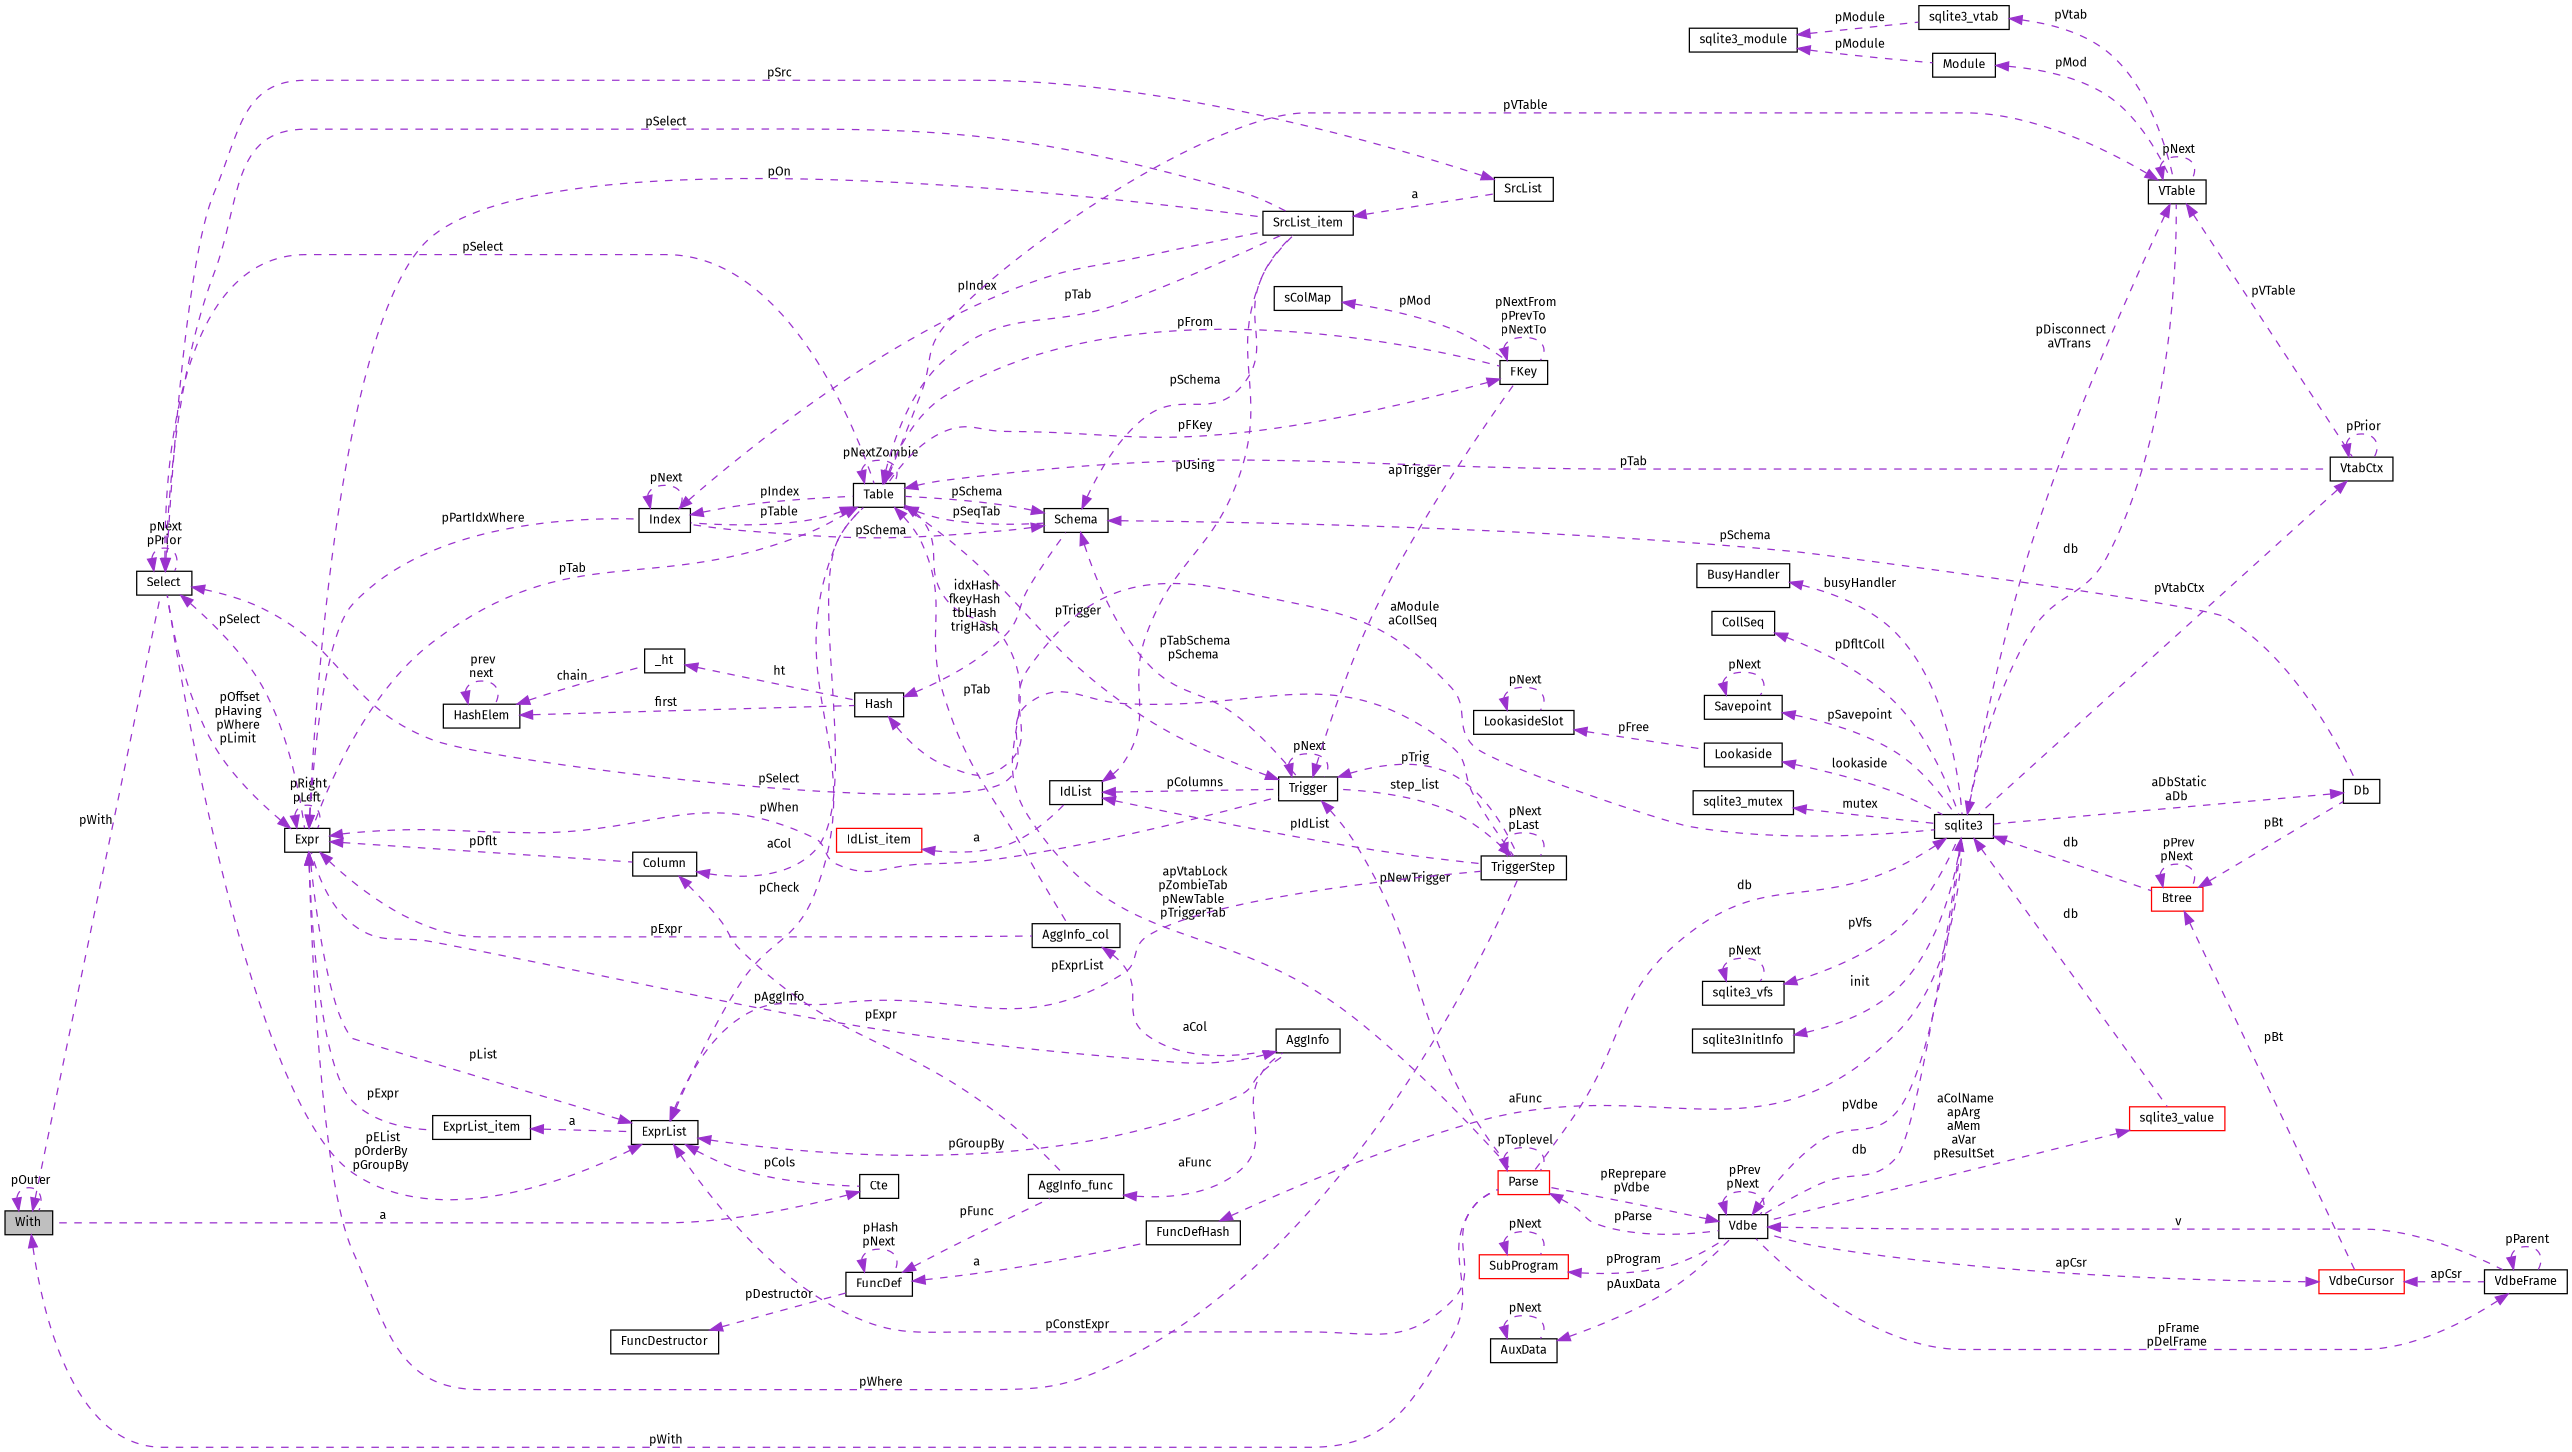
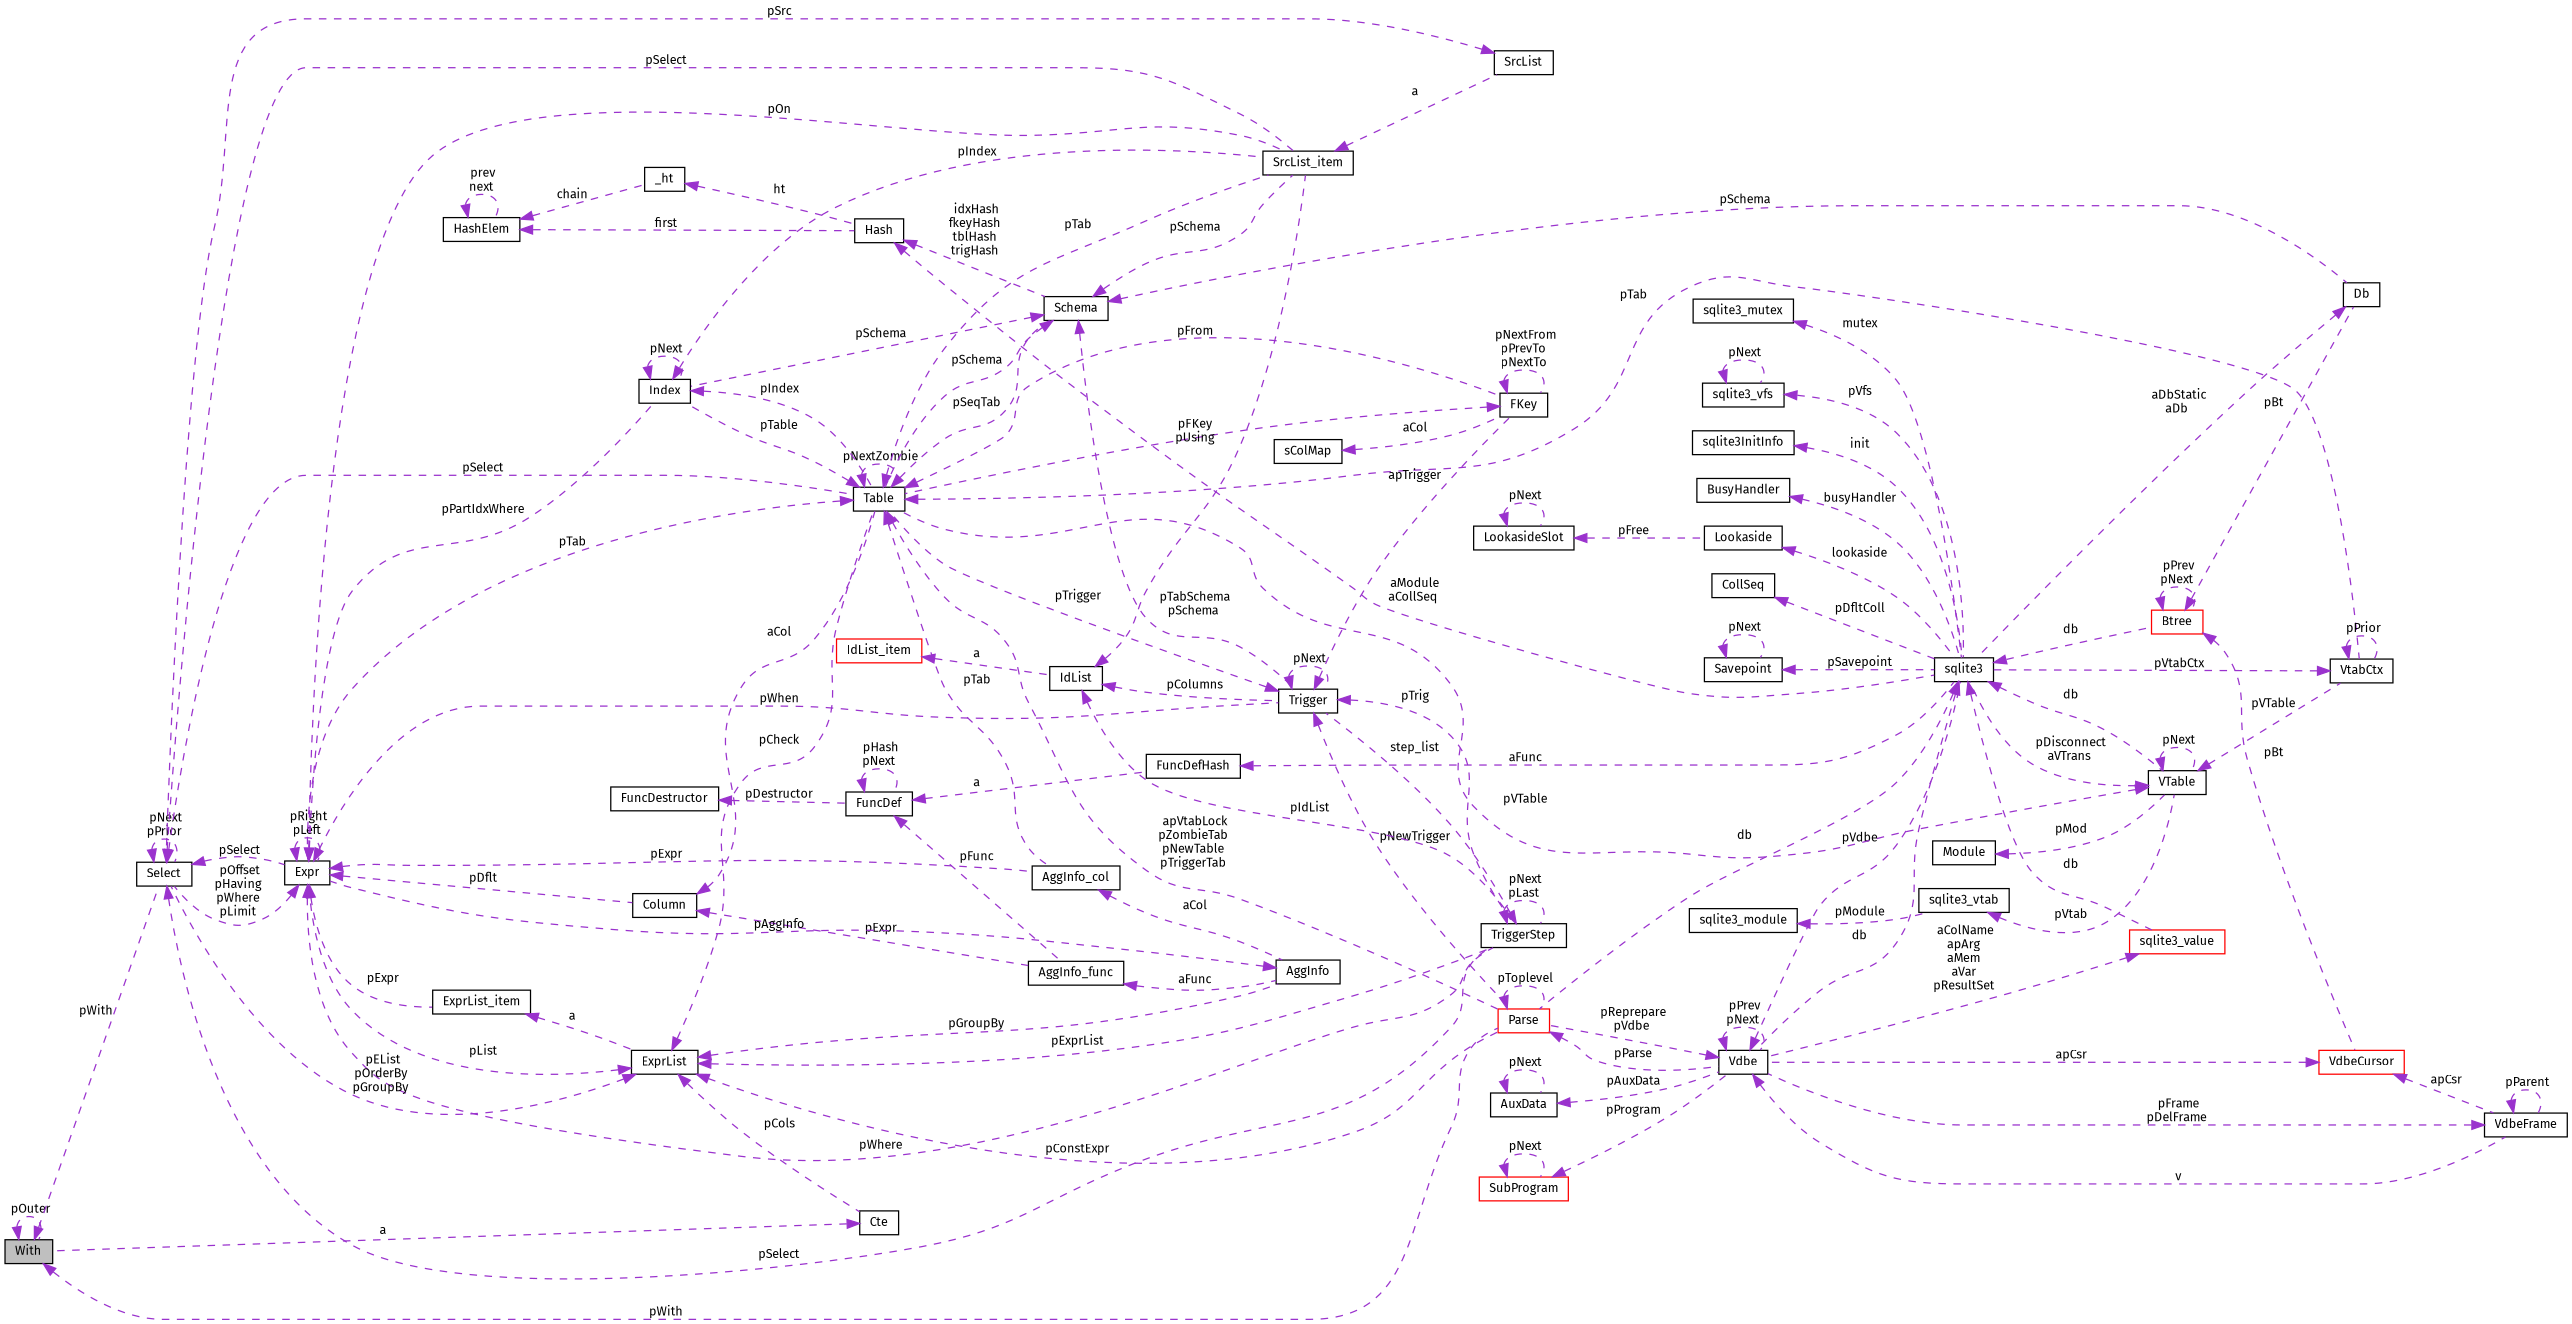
  digraph {
    fontname="Fira Sans"
    rankdir=LR
    node [color=black fillcolor=white fontname="Fira Sans" fontsize=10 shape=record style=filled]
    edge [color=darkorchid3 dir=back fontname="Fira Sans" fontsize=10 labelfontname=Helvetica labelfontsize=10 style=dashed]
    n1 [fillcolor=grey75 fontcolor=black height=0.2 label=With width=0.4]
    n2 [height=0.2 label=Select width=0.4]
    n3 [color=red height=0.2 label=Parse width=0.4]
    n4 [height=0.2 label=Expr width=0.4]
    n5 [height=0.2 label=Table width=0.4]
    n6 [height=0.2 label=TriggerStep width=0.4]
    n7 [height=0.2 label=SrcList_item width=0.4]
    n8 [height=0.2 label=Vdbe width=0.4]
    n9 [height=0.2 label=Cte width=0.4]
    n10 [height=0.2 label=AggInfo_col width=0.4]
    n11 [height=0.2 label=Column width=0.4]
    n12 [height=0.2 label=Trigger width=0.4]
    n13 [height=0.2 label=ExprList_item width=0.4]
    n14 [height=0.2 label=Index width=0.4]
    n15 [height=0.2 label=Schema width=0.4]
    n16 [height=0.2 label=FKey width=0.4]
    n17 [height=0.2 label=VtabCtx width=0.4]
    n18 [height=0.2 label=SrcList width=0.4]
    n19 [height=0.2 label=AggInfo width=0.4]
    n20 [height=0.2 label=AggInfo_func width=0.4]
    n21 [height=0.2 label=ExprList width=0.4]
    n22 [height=0.2 label=Db width=0.4]
    n23 [height=0.2 label=sqlite3 width=0.4]
    n24 [height=0.2 label=Hash width=0.4]
    n25 [height=0.2 label=VTable width=0.4]
    n26 [color=red height=0.2 label=sqlite3_value width=0.4]
    n27 [color=red height=0.2 label=Btree width=0.4]
    n28 [height=0.2 label=_ht width=0.4]
    n29 [height=0.2 label=HashElem width=0.4]
    n30 [height=0.2 label=sColMap width=0.4]
    n31 [height=0.2 label=IdList width=0.4]
    n32 [color=red height=0.2 label=IdList_item width=0.4]
    n33 [height=0.2 label=VdbeFrame width=0.4]
    n34 [color=red height=0.2 label=VdbeCursor width=0.4]
    n35 [height=0.2 label=AuxData width=0.4]
    n36 [color=red height=0.2 label=SubProgram width=0.4]
    n37 [height=0.2 label=Savepoint width=0.4]
    n38 [height=0.2 label=FuncDefHash width=0.4]
    n39 [height=0.2 label=FuncDef width=0.4]
    n40 [height=0.2 label=FuncDestructor width=0.4]
    n41 [height=0.2 label=Lookaside width=0.4]
    n42 [height=0.2 label=LookasideSlot width=0.4]
    n43 [height=0.2 label=sqlite3_mutex width=0.4]
    n44 [height=0.2 label=sqlite3_vfs width=0.4]
    n45 [height=0.2 label=sqlite3InitInfo width=0.4]
    n46 [height=0.2 label=BusyHandler width=0.4]
    n47 [height=0.2 label=CollSeq width=0.4]
    n48 [height=0.2 label=Module width=0.4]
    n49 [height=0.2 label=sqlite3_module width=0.4]
    n50 [height=0.2 label=sqlite3_vtab width=0.4]
    n1 -> n1 [label=" pOuter"]
    n1 -> n2 [label=" pWith"]
    n1 -> n3 [label=" pWith"]
    n2 -> n2 [label=" pNext\npPrior"]
    n2 -> n4 [label=" pSelect"]
    n2 -> n5 [label=" pSelect"]
    n2 -> n6 [label=" pSelect"]
    n2 -> n7 [label=" pSelect"]
    n3 -> n3 [label=" pToplevel"]
    n3 -> n8 [label=" pParse"]
    n4 -> n2 [label=" pOffset\npHaving\npWhere\npLimit"]
    n4 -> n4 [label=" pRight\npLeft"]
    n4 -> n6 [label=" pWhere"]
    n4 -> n7 [label=" pOn"]
    n4 -> n10 [label=" pExpr"]
    n4 -> n11 [label=" pDflt"]
    n4 -> n12 [label=" pWhen"]
    n4 -> n13 [label=" pExpr"]
    n4 -> n14 [label=" pPartIdxWhere"]
    n5 -> n3 [label=" apVtabLock\npZombieTab\npNewTable\npTriggerTab"]
    n5 -> n4 [label=" pTab"]
    n5 -> n5 [label=" pNextZombie"]
    n5 -> n7 [label=" pTab"]
    n5 -> n10 [label=" pTab"]
    n5 -> n14 [label=" pTable"]
    n5 -> n15 [label=" pSeqTab"]
    n5 -> n16 [label=" pFrom"]
    n5 -> n17 [label=" pTab"]
    n6 -> n6 [label=" pNext\npLast"]
    n6 -> n12 [label=" step_list"]
    n7 -> n18 [label=" a"]
    n8 -> n3 [label=" pReprepare\npVdbe"]
    n8 -> n8 [label=" pPrev\npNext"]
    n8 -> n23 [label=" pVdbe"]
    n8 -> n33 [label=" v"]
    n9 -> n1 [label=" a"]
    n10 -> n19 [label=" aCol"]
    n11 -> n5 [label=" aCol"]
    n11 -> n20 [label=" pExpr"]
    n12 -> n3 [label=" pNewTrigger"]
    n12 -> n5 [label=" pTrigger"]
    n12 -> n6 [label=" pTrig"]
    n12 -> n12 [label=" pNext"]
    n12 -> n16 [label=" apTrigger"]
    n13 -> n21 [label=" a"]
    n14 -> n5 [label=" pIndex"]
    n14 -> n7 [label=" pIndex"]
    n14 -> n14 [label=" pNext"]
    n15 -> n5 [label=" pSchema"]
    n15 -> n7 [label=" pSchema"]
    n15 -> n12 [label=" pTabSchema\npSchema"]
    n15 -> n14 [label=" pSchema"]
    n15 -> n22 [label=" pSchema"]
    n16 -> n5 [label=" pFKey"]
    n16 -> n16 [label=" pNextFrom\npPrevTo\npNextTo"]
    n17 -> n17 [label=" pPrior"]
    n17 -> n23 [label=" pVtabCtx"]
    n18 -> n2 [label=" pSrc"]
    n19 -> n4 [label=" pAggInfo"]
    n20 -> n19 [label=" aFunc"]
    n21 -> n2 [label=" pEList\npOrderBy\npGroupBy"]
    n21 -> n3 [label=" pConstExpr"]
    n21 -> n4 [label=" pList"]
    n21 -> n5 [label=" pCheck"]
    n21 -> n6 [label=" pExprList"]
    n21 -> n9 [label=" pCols"]
    n21 -> n19 [label=" pGroupBy"]
    n22 -> n23 [label=" aDbStatic\naDb"]
    n23 -> n3 [label=" db"]
    n23 -> n8 [label=" db"]
    n23 -> n25 [label=" db"]
    n23 -> n26 [label=" db"]
    n23 -> n27 [label=" db"]
    n24 -> n15 [label=" idxHash\nfkeyHash\ntblHash\ntrigHash"]
    n24 -> n23 [label=" aModule\naCollSeq"]
    n25 -> n5 [label=" pVTable"]
    n25 -> n17 [label=" pVTable"]
    n25 -> n23 [label=" pDisconnect\naVTrans"]
    n25 -> n25 [label=" pNext"]
    n26 -> n8 [label=" aColName\napArg\naMem\naVar\npResultSet"]
    n27 -> n22 [label=" pBt"]
    n27 -> n27 [label=" pPrev\npNext"]
    n27 -> n34 [label=" pBt"]
    n28 -> n24 [label=" ht"]
    n29 -> n24 [label=" first"]
    n29 -> n28 [label=" chain"]
    n29 -> n29 [label=" prev\nnext"]
-   n30 -> n16 [label=" pMod"]
+   n30 -> n16 [label=" aCol"]
    n31 -> n6 [label=" pIdList"]
    n31 -> n7 [label=" pUsing"]
    n31 -> n12 [label=" pColumns"]
    n32 -> n31 [label=" a"]
    n33 -> n8 [label=" pFrame\npDelFrame"]
    n33 -> n33 [label=" pParent"]
    n34 -> n8 [label=" apCsr"]
    n34 -> n33 [label=" apCsr"]
    n35 -> n8 [label=" pAuxData"]
    n35 -> n35 [label=" pNext"]
    n36 -> n8 [label=" pProgram"]
    n36 -> n36 [label=" pNext"]
    n37 -> n23 [label=" pSavepoint"]
    n37 -> n37 [label=" pNext"]
    n38 -> n23 [label=" aFunc"]
    n39 -> n20 [label=" pFunc"]
    n39 -> n38 [label=" a"]
    n39 -> n39 [label=" pHash\npNext"]
    n40 -> n39 [label=" pDestructor"]
    n41 -> n23 [label=" lookaside"]
    n42 -> n41 [label=" pFree"]
    n42 -> n42 [label=" pNext"]
    n43 -> n23 [label=" mutex"]
    n44 -> n23 [label=" pVfs"]
    n44 -> n44 [label=" pNext"]
    n45 -> n23 [label=" init"]
    n46 -> n23 [label=" busyHandler"]
    n47 -> n23 [label=" pDfltColl"]
    n48 -> n25 [label=" pMod"]
-   n49 -> n48 [label=" pModule"]
    n49 -> n50 [label=" pModule"]
    n50 -> n25 [label=" pVtab"]
  }
